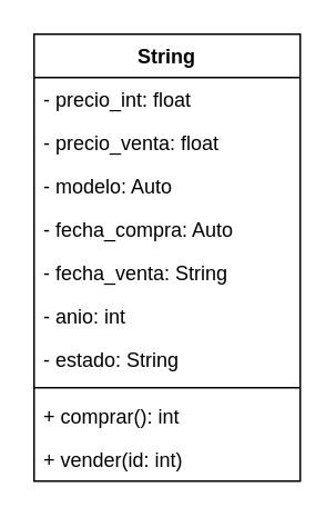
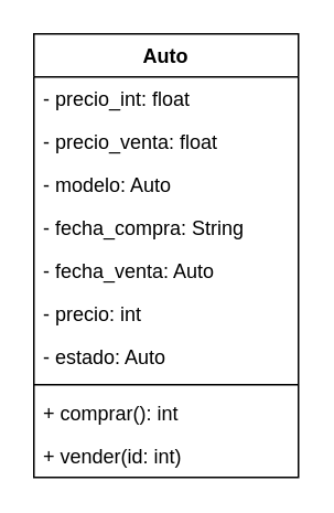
  <mxCell id="0" />
  <mxCell id="1" parent="0" />
- <mxCell id="2" value="String" style="swimlane;fontStyle=1;align=center;verticalAlign=top;childLayout=stackLayout;horizontal=1;startSize=26;horizontalStack=0;resizeParent=1;resizeParentMax=0;resizeLast=0;collapsible=1;marginBottom=0;" parent="1" vertex="1"><mxGeometry x="20" y="20" width="160" height="268" as="geometry"><mxRectangle x="220" y="80" width="70" height="30" as="alternateBounds" /></mxGeometry></mxCell>
+ <mxCell id="2" value="Auto" style="swimlane;fontStyle=1;align=center;verticalAlign=top;childLayout=stackLayout;horizontal=1;startSize=26;horizontalStack=0;resizeParent=1;resizeParentMax=0;resizeLast=0;collapsible=1;marginBottom=0;" parent="1" vertex="1"><mxGeometry x="20" y="20" width="160" height="268" as="geometry"><mxRectangle x="220" y="80" width="70" height="30" as="alternateBounds" /></mxGeometry></mxCell>
  <mxCell id="3" value="- precio_int: float" style="text;strokeColor=none;fillColor=none;align=left;verticalAlign=top;spacingLeft=4;spacingRight=4;overflow=hidden;rotatable=0;points=[[0,0.5],[1,0.5]];portConstraint=eastwest;" parent="2" vertex="1"><mxGeometry y="26" width="160" height="26" as="geometry" /></mxCell>
  <mxCell id="4" value="- precio_venta: float" style="text;strokeColor=none;fillColor=none;align=left;verticalAlign=top;spacingLeft=4;spacingRight=4;overflow=hidden;rotatable=0;points=[[0,0.5],[1,0.5]];portConstraint=eastwest;" parent="2" vertex="1"><mxGeometry y="52" width="160" height="26" as="geometry" /></mxCell>
  <mxCell id="5" value="- modelo: Auto" style="text;strokeColor=none;fillColor=none;align=left;verticalAlign=top;spacingLeft=4;spacingRight=4;overflow=hidden;rotatable=0;points=[[0,0.5],[1,0.5]];portConstraint=eastwest;" parent="2" vertex="1"><mxGeometry y="78" width="160" height="26" as="geometry" /></mxCell>
- <mxCell id="6" value="- fecha_compra: Auto" style="text;strokeColor=none;fillColor=none;align=left;verticalAlign=top;spacingLeft=4;spacingRight=4;overflow=hidden;rotatable=0;points=[[0,0.5],[1,0.5]];portConstraint=eastwest;" parent="2" vertex="1"><mxGeometry y="104" width="160" height="26" as="geometry" /></mxCell>
- <mxCell id="7" value="- fecha_venta: String" style="text;strokeColor=none;fillColor=none;align=left;verticalAlign=top;spacingLeft=4;spacingRight=4;overflow=hidden;rotatable=0;points=[[0,0.5],[1,0.5]];portConstraint=eastwest;" parent="2" vertex="1"><mxGeometry y="130" width="160" height="26" as="geometry" /></mxCell>
- <mxCell id="8" value="- anio: int" style="text;strokeColor=none;fillColor=none;align=left;verticalAlign=top;spacingLeft=4;spacingRight=4;overflow=hidden;rotatable=0;points=[[0,0.5],[1,0.5]];portConstraint=eastwest;" parent="2" vertex="1"><mxGeometry y="156" width="160" height="26" as="geometry" /></mxCell>
- <mxCell id="9" value="- estado: String" style="text;strokeColor=none;fillColor=none;align=left;verticalAlign=top;spacingLeft=4;spacingRight=4;overflow=hidden;rotatable=0;points=[[0,0.5],[1,0.5]];portConstraint=eastwest;" vertex="1" parent="2"><mxGeometry y="182" width="160" height="26" as="geometry" /></mxCell>
+ <mxCell id="6" value="- fecha_compra: String" style="text;strokeColor=none;fillColor=none;align=left;verticalAlign=top;spacingLeft=4;spacingRight=4;overflow=hidden;rotatable=0;points=[[0,0.5],[1,0.5]];portConstraint=eastwest;" parent="2" vertex="1"><mxGeometry y="104" width="160" height="26" as="geometry" /></mxCell>
+ <mxCell id="7" value="- fecha_venta: Auto" style="text;strokeColor=none;fillColor=none;align=left;verticalAlign=top;spacingLeft=4;spacingRight=4;overflow=hidden;rotatable=0;points=[[0,0.5],[1,0.5]];portConstraint=eastwest;" parent="2" vertex="1"><mxGeometry y="130" width="160" height="26" as="geometry" /></mxCell>
+ <mxCell id="8" value="- precio: int" style="text;strokeColor=none;fillColor=none;align=left;verticalAlign=top;spacingLeft=4;spacingRight=4;overflow=hidden;rotatable=0;points=[[0,0.5],[1,0.5]];portConstraint=eastwest;" parent="2" vertex="1"><mxGeometry y="156" width="160" height="26" as="geometry" /></mxCell>
+ <mxCell id="9" value="- estado: Auto" style="text;strokeColor=none;fillColor=none;align=left;verticalAlign=top;spacingLeft=4;spacingRight=4;overflow=hidden;rotatable=0;points=[[0,0.5],[1,0.5]];portConstraint=eastwest;" vertex="1" parent="2"><mxGeometry y="182" width="160" height="26" as="geometry" /></mxCell>
  <mxCell id="10" value="" style="line;strokeWidth=1;fillColor=none;align=left;verticalAlign=middle;spacingTop=-1;spacingLeft=3;spacingRight=3;rotatable=0;labelPosition=right;points=[];portConstraint=eastwest;strokeColor=inherit;" parent="2" vertex="1"><mxGeometry y="208" width="160" height="8" as="geometry" /></mxCell>
  <mxCell id="11" value="+ comprar(): int" style="text;strokeColor=none;fillColor=none;align=left;verticalAlign=top;spacingLeft=4;spacingRight=4;overflow=hidden;rotatable=0;points=[[0,0.5],[1,0.5]];portConstraint=eastwest;" parent="2" vertex="1"><mxGeometry y="216" width="160" height="26" as="geometry" /></mxCell>
  <mxCell id="12" value="+ vender(id: int)" style="text;strokeColor=none;fillColor=none;align=left;verticalAlign=top;spacingLeft=4;spacingRight=4;overflow=hidden;rotatable=0;points=[[0,0.5],[1,0.5]];portConstraint=eastwest;" parent="2" vertex="1"><mxGeometry y="242" width="160" height="26" as="geometry" /></mxCell>
